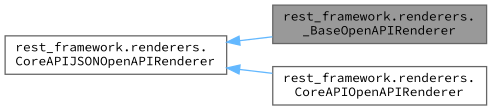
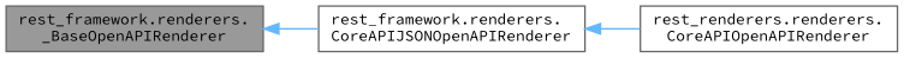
  digraph {
    fontname="Source Code Pro"
    rankdir=LR
    node [color=gray40 fillcolor=white fontname="Source Code Pro" fontsize=10 shape=box style=filled]
    edge [color=steelblue1 dir=back fontname="Source Code Pro" fontsize=10 labelfontname=Helvetica labelfontsize=10 style=solid]
    n1 [fillcolor=grey60 fontcolor=black height=0.2 label="rest_framework.renderers.\l_BaseOpenAPIRenderer" width=0.4]
    n2 [height=0.2 label="rest_framework.renderers.\lCoreAPIJSONOpenAPIRenderer" width=0.4]
-   n3 [height=0.2 label="rest_framework.renderers.\lCoreAPIOpenAPIRenderer" width=0.4]
-   n2 -> n1
+   n3 [height=0.2 label="rest_renderers.renderers.\lCoreAPIOpenAPIRenderer" width=0.4]
+   n1 -> n2
    n2 -> n3
  }
